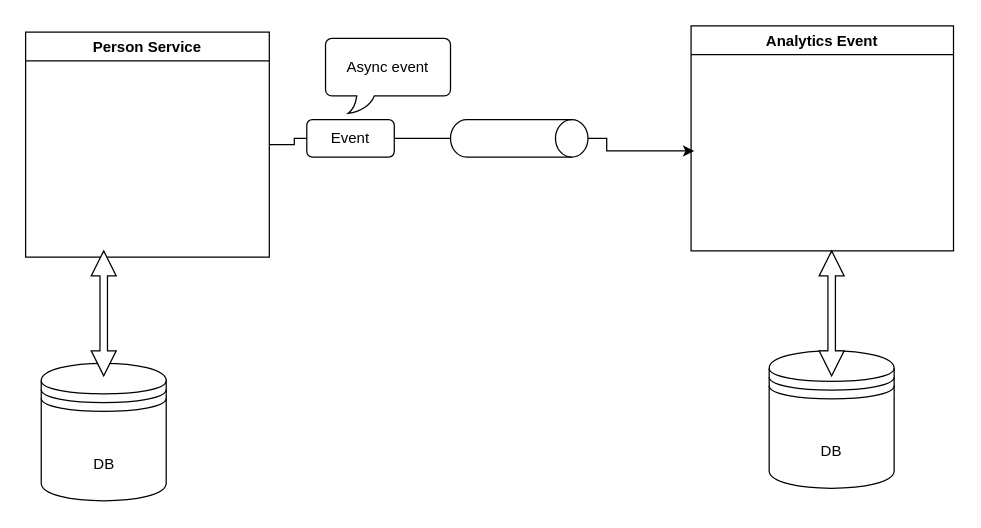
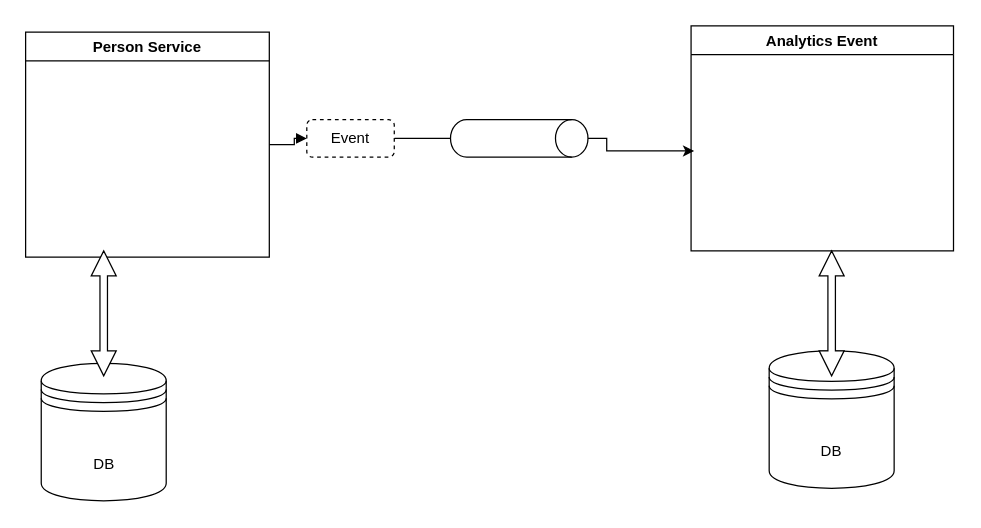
  <mxCell id="0" />
  <mxCell id="1" parent="0" />
  <mxCell id="2" style="edgeStyle=orthogonalEdgeStyle;rounded=0;orthogonalLoop=1;jettySize=auto;html=1;exitX=1;exitY=0.5;exitDx=0;exitDy=0;startArrow=none;" parent="1" source="9" edge="1"><mxGeometry relative="1" as="geometry"><mxPoint x="555" y="120" as="targetPoint" /><Array as="points"><mxPoint x="485" y="110" /><mxPoint x="485" y="120" /></Array></mxGeometry></mxCell>
  <mxCell id="3" value="Person Service" style="swimlane;startSize=23;" parent="1" vertex="1"><mxGeometry x="20" y="25" width="195" height="180" as="geometry" /></mxCell>
  <mxCell id="4" value="&lt;br&gt;DB" style="shape=datastore;whiteSpace=wrap;html=1;" parent="1" vertex="1"><mxGeometry x="32.5" y="290" width="100" height="110" as="geometry" /></mxCell>
  <mxCell id="5" value="" style="shape=doubleArrow;whiteSpace=wrap;html=1;rotation=-90;" parent="1" vertex="1"><mxGeometry x="32.5" y="240" width="100" height="20" as="geometry" /></mxCell>
  <mxCell id="6" value="Analytics Event" style="swimlane;" parent="1" vertex="1"><mxGeometry x="552.5" y="20" width="210" height="180" as="geometry"><mxRectangle x="490" y="200" width="210" height="23" as="alternateBounds" /></mxGeometry></mxCell>
  <mxCell id="7" value="&lt;br&gt;DB" style="shape=datastore;whiteSpace=wrap;html=1;" vertex="1" parent="1"><mxGeometry x="615" y="280" width="100" height="110" as="geometry" /></mxCell>
  <mxCell id="8" value="" style="shape=doubleArrow;whiteSpace=wrap;html=1;rotation=-90;" vertex="1" parent="1"><mxGeometry x="615" y="240" width="100" height="20" as="geometry" /></mxCell>
- <mxCell id="9" value="Event" style="rounded=1;whiteSpace=wrap;html=1;" vertex="1" parent="1"><mxGeometry x="245" y="95" width="70" height="30" as="geometry" /></mxCell>
- <mxCell id="10" value="" style="edgeStyle=orthogonalEdgeStyle;rounded=0;orthogonalLoop=1;jettySize=auto;html=1;exitX=1;exitY=0.5;exitDx=0;exitDy=0;endArrow=none;" edge="1" parent="1" source="3" target="9"><mxGeometry relative="1" as="geometry"><mxPoint x="555" y="130" as="targetPoint" /><mxPoint x="180" y="110" as="sourcePoint" /></mxGeometry></mxCell>
+ <mxCell id="9" value="Event" style="rounded=1;whiteSpace=wrap;html=1;dashed=1;" vertex="1" parent="1"><mxGeometry x="245" y="95" width="70" height="30" as="geometry" /></mxCell>
+ <mxCell id="10" value="" style="edgeStyle=orthogonalEdgeStyle;rounded=0;orthogonalLoop=1;jettySize=auto;html=1;exitX=1;exitY=0.5;exitDx=0;exitDy=0;endArrow=block;" edge="1" parent="1" source="3" target="9"><mxGeometry relative="1" as="geometry"><mxPoint x="555" y="130" as="targetPoint" /><mxPoint x="180" y="110" as="sourcePoint" /></mxGeometry></mxCell>
  <mxCell id="11" value="" style="shape=cylinder3;whiteSpace=wrap;html=1;boundedLbl=1;backgroundOutline=1;size=13;rotation=90;" vertex="1" parent="1"><mxGeometry x="400" y="55" width="30" height="110" as="geometry" /></mxCell>
- <mxCell id="12" value="Async event" style="whiteSpace=wrap;html=1;shape=mxgraph.basic.roundRectCallout;dx=32;dy=14;size=5;boundedLbl=1;" vertex="1" parent="1"><mxGeometry x="260" y="30" width="100" height="60" as="geometry" /></mxCell>
